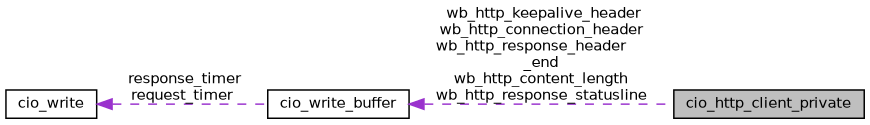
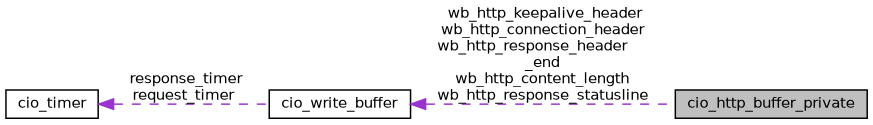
  digraph {
    rankdir=LR
    node [color=black fillcolor=white fontname=Helvetica fontsize=10 shape=record style=filled]
    edge [color=darkorchid3 dir=back fontname=Helvetica fontsize=10 labelfontname=Helvetica labelfontsize=10 style=dashed]
-   n1 [fillcolor=grey75 fontcolor=black height=0.2 label=cio_http_client_private width=0.4]
+   n1 [fillcolor=grey75 fontcolor=black height=0.2 label=cio_http_buffer_private width=0.4]
    n2 [height=0.2 label=cio_write_buffer width=0.4]
-   n3 [height=0.2 label=cio_write width=0.4]
+   n3 [height=0.2 label=cio_timer width=0.4]
    n2 -> n1 [label=" wb_http_keepalive_header\nwb_http_connection_header\nwb_http_response_header\l_end\nwb_http_content_length\nwb_http_response_statusline"]
    n3 -> n2 [label=" response_timer\nrequest_timer"]
  }
